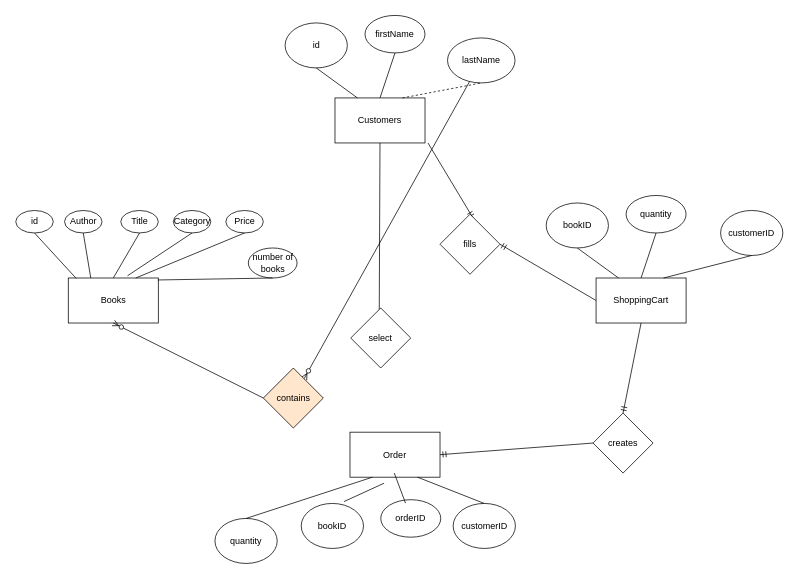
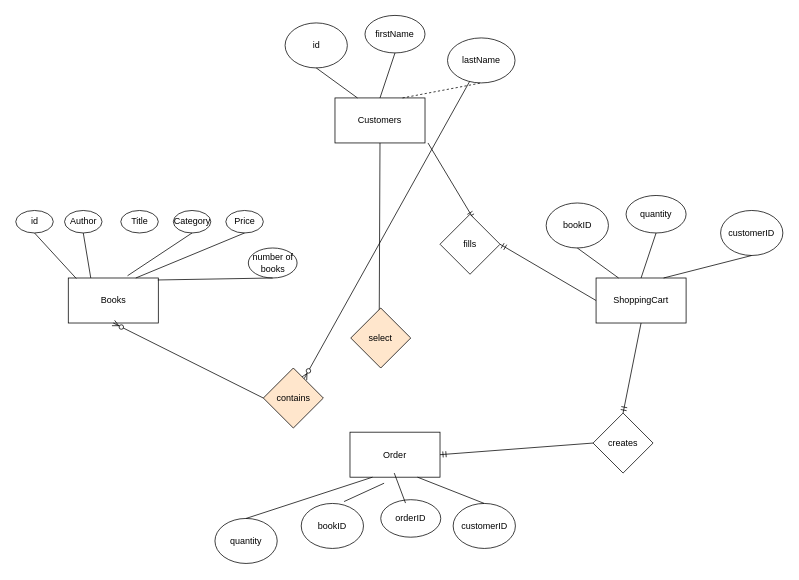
  <mxCell id="0" />
  <mxCell id="1" parent="0" />
  <mxCell id="2" value="Books" style="rounded=0;whiteSpace=wrap;html=1;" vertex="1" parent="1"><mxGeometry x="90.5" y="370" width="120" height="60" as="geometry" /></mxCell>
  <mxCell id="3" value="id" style="ellipse;whiteSpace=wrap;html=1;" vertex="1" parent="1"><mxGeometry x="20.5" y="280" width="50" height="30" as="geometry" /></mxCell>
  <mxCell id="4" value="Author&lt;br&gt;" style="ellipse;whiteSpace=wrap;html=1;" vertex="1" parent="1"><mxGeometry x="85.5" y="280" width="50" height="30" as="geometry" /></mxCell>
  <mxCell id="5" value="Price" style="ellipse;whiteSpace=wrap;html=1;" vertex="1" parent="1"><mxGeometry x="300.5" y="280" width="50" height="30" as="geometry" /></mxCell>
  <mxCell id="6" value="number of books" style="ellipse;whiteSpace=wrap;html=1;" vertex="1" parent="1"><mxGeometry x="330.5" y="330" width="65" height="40" as="geometry" /></mxCell>
  <mxCell id="7" value="Title" style="ellipse;whiteSpace=wrap;html=1;" vertex="1" parent="1"><mxGeometry x="160.5" y="280" width="50" height="30" as="geometry" /></mxCell>
  <mxCell id="8" value="Category" style="ellipse;whiteSpace=wrap;html=1;" vertex="1" parent="1"><mxGeometry x="230.5" y="280" width="50" height="30" as="geometry" /></mxCell>
  <mxCell id="9" value="" style="endArrow=none;html=1;entryX=0.5;entryY=1;entryDx=0;entryDy=0;exitX=0.089;exitY=0.011;exitDx=0;exitDy=0;exitPerimeter=0;" edge="1" parent="1" source="2" target="3"><mxGeometry width="50" height="50" relative="1" as="geometry"><mxPoint x="90.5" y="365" as="sourcePoint" /><mxPoint x="70.5" y="450" as="targetPoint" /></mxGeometry></mxCell>
  <mxCell id="10" value="" style="endArrow=none;html=1;entryX=0.5;entryY=1;entryDx=0;entryDy=0;exitX=0.25;exitY=0;exitDx=0;exitDy=0;" edge="1" parent="1" source="2" target="4"><mxGeometry width="50" height="50" relative="1" as="geometry"><mxPoint x="20.5" y="500" as="sourcePoint" /><mxPoint x="70.5" y="450" as="targetPoint" /></mxGeometry></mxCell>
- <mxCell id="11" value="" style="endArrow=none;html=1;entryX=0.5;entryY=1;entryDx=0;entryDy=0;exitX=0.5;exitY=0;exitDx=0;exitDy=0;" edge="1" parent="1" source="2" target="7"><mxGeometry width="50" height="50" relative="1" as="geometry"><mxPoint x="20.5" y="500" as="sourcePoint" /><mxPoint x="70.5" y="450" as="targetPoint" /></mxGeometry></mxCell>
  <mxCell id="12" value="" style="endArrow=none;html=1;entryX=0.5;entryY=1;entryDx=0;entryDy=0;" edge="1" parent="1" target="8"><mxGeometry width="50" height="50" relative="1" as="geometry"><mxPoint x="169.5" y="367" as="sourcePoint" /><mxPoint x="70.5" y="450" as="targetPoint" /></mxGeometry></mxCell>
  <mxCell id="13" value="" style="endArrow=none;html=1;entryX=0.5;entryY=1;entryDx=0;entryDy=0;exitX=0.75;exitY=0;exitDx=0;exitDy=0;" edge="1" parent="1" source="2" target="5"><mxGeometry width="50" height="50" relative="1" as="geometry"><mxPoint x="20.5" y="500" as="sourcePoint" /><mxPoint x="70.5" y="450" as="targetPoint" /></mxGeometry></mxCell>
  <mxCell id="14" value="" style="endArrow=none;html=1;entryX=0.5;entryY=1;entryDx=0;entryDy=0;exitX=0.994;exitY=0.044;exitDx=0;exitDy=0;exitPerimeter=0;" edge="1" parent="1" source="2" target="6"><mxGeometry width="50" height="50" relative="1" as="geometry"><mxPoint x="20.5" y="500" as="sourcePoint" /><mxPoint x="70.5" y="450" as="targetPoint" /></mxGeometry></mxCell>
  <mxCell id="15" value="Customers" style="rounded=0;whiteSpace=wrap;html=1;" vertex="1" parent="1"><mxGeometry x="446" y="130" width="120" height="60" as="geometry" /></mxCell>
  <mxCell id="16" value="lastName" style="ellipse;whiteSpace=wrap;html=1;" vertex="1" parent="1"><mxGeometry x="596" y="50" width="90" height="60" as="geometry" /></mxCell>
  <mxCell id="17" value="firstName" style="ellipse;whiteSpace=wrap;html=1;" vertex="1" parent="1"><mxGeometry x="486" y="20" width="80" height="50" as="geometry" /></mxCell>
  <mxCell id="18" value="id" style="ellipse;whiteSpace=wrap;html=1;" vertex="1" parent="1"><mxGeometry x="379.5" y="30" width="83" height="60" as="geometry" /></mxCell>
  <mxCell id="19" value="" style="endArrow=none;html=1;entryX=0.5;entryY=1;entryDx=0;entryDy=0;exitX=0.25;exitY=0;exitDx=0;exitDy=0;" edge="1" parent="1" source="15" target="18"><mxGeometry width="50" height="50" relative="1" as="geometry"><mxPoint x="76" y="260" as="sourcePoint" /><mxPoint x="126" y="210" as="targetPoint" /></mxGeometry></mxCell>
  <mxCell id="20" value="" style="endArrow=none;html=1;entryX=0.5;entryY=1;entryDx=0;entryDy=0;exitX=0.5;exitY=0;exitDx=0;exitDy=0;" edge="1" parent="1" source="15" target="17"><mxGeometry width="50" height="50" relative="1" as="geometry"><mxPoint x="76" y="260" as="sourcePoint" /><mxPoint x="126" y="210" as="targetPoint" /></mxGeometry></mxCell>
  <mxCell id="21" value="" style="endArrow=none;html=1;exitX=0.75;exitY=0;exitDx=0;exitDy=0;entryX=0.5;entryY=1;entryDx=0;entryDy=0;dashed=1;" edge="1" parent="1" source="15" target="16"><mxGeometry width="50" height="50" relative="1" as="geometry"><mxPoint x="76" y="260" as="sourcePoint" /><mxPoint x="631" y="140" as="targetPoint" /></mxGeometry></mxCell>
  <mxCell id="22" value="Order" style="rounded=0;whiteSpace=wrap;html=1;" vertex="1" parent="1"><mxGeometry x="466" y="575.5" width="120" height="60" as="geometry" /></mxCell>
  <mxCell id="23" value="orderID" style="ellipse;whiteSpace=wrap;html=1;" vertex="1" parent="1"><mxGeometry x="507" y="665.5" width="80" height="50" as="geometry" /></mxCell>
  <mxCell id="24" value="" style="endArrow=none;html=1;" edge="1" parent="1"><mxGeometry width="50" height="50" relative="1" as="geometry"><mxPoint x="525" y="630" as="sourcePoint" /><mxPoint x="540" y="670" as="targetPoint" /></mxGeometry></mxCell>
  <mxCell id="25" value="customerID" style="ellipse;whiteSpace=wrap;html=1;" vertex="1" parent="1"><mxGeometry x="603.5" y="670.5" width="83" height="60" as="geometry" /></mxCell>
  <mxCell id="26" value="bookID" style="ellipse;whiteSpace=wrap;html=1;" vertex="1" parent="1"><mxGeometry x="401" y="670.5" width="83" height="60" as="geometry" /></mxCell>
  <mxCell id="27" value="quantity" style="ellipse;whiteSpace=wrap;html=1;" vertex="1" parent="1"><mxGeometry x="286" y="690.5" width="83" height="60" as="geometry" /></mxCell>
  <mxCell id="28" value="" style="endArrow=none;html=1;entryX=0.688;entryY=-0.042;entryDx=0;entryDy=0;exitX=0.379;exitY=1.134;exitDx=0;exitDy=0;exitPerimeter=0;entryPerimeter=0;" edge="1" parent="1" source="22" target="26"><mxGeometry width="50" height="50" relative="1" as="geometry"><mxPoint x="474" y="760.5" as="sourcePoint" /><mxPoint x="334" y="860.5" as="targetPoint" /></mxGeometry></mxCell>
  <mxCell id="29" value="" style="endArrow=none;html=1;entryX=0.5;entryY=0;entryDx=0;entryDy=0;exitX=0.25;exitY=1;exitDx=0;exitDy=0;" edge="1" parent="1" source="22" target="27"><mxGeometry width="50" height="50" relative="1" as="geometry"><mxPoint x="284" y="910.5" as="sourcePoint" /><mxPoint x="334" y="860.5" as="targetPoint" /></mxGeometry></mxCell>
  <mxCell id="30" value="" style="endArrow=none;html=1;entryX=0.5;entryY=0;entryDx=0;entryDy=0;exitX=0.75;exitY=1;exitDx=0;exitDy=0;" edge="1" parent="1" source="22" target="25"><mxGeometry width="50" height="50" relative="1" as="geometry"><mxPoint x="604" y="760.5" as="sourcePoint" /><mxPoint x="334" y="860.5" as="targetPoint" /></mxGeometry></mxCell>
  <mxCell id="31" value="ShoppingCart" style="rounded=0;whiteSpace=wrap;html=1;" vertex="1" parent="1"><mxGeometry x="794" y="370" width="120" height="60" as="geometry" /></mxCell>
  <mxCell id="32" value="quantity" style="ellipse;whiteSpace=wrap;html=1;" vertex="1" parent="1"><mxGeometry x="834" y="260" width="80" height="50" as="geometry" /></mxCell>
  <mxCell id="33" value="bookID" style="ellipse;whiteSpace=wrap;html=1;" vertex="1" parent="1"><mxGeometry x="727.5" y="270" width="83" height="60" as="geometry" /></mxCell>
  <mxCell id="34" value="" style="endArrow=none;html=1;entryX=0.5;entryY=1;entryDx=0;entryDy=0;exitX=0.25;exitY=0;exitDx=0;exitDy=0;" edge="1" parent="1" source="31" target="33"><mxGeometry width="50" height="50" relative="1" as="geometry"><mxPoint x="424" y="500" as="sourcePoint" /><mxPoint x="474" y="450" as="targetPoint" /></mxGeometry></mxCell>
  <mxCell id="35" value="" style="endArrow=none;html=1;entryX=0.5;entryY=1;entryDx=0;entryDy=0;exitX=0.5;exitY=0;exitDx=0;exitDy=0;" edge="1" parent="1" source="31" target="32"><mxGeometry width="50" height="50" relative="1" as="geometry"><mxPoint x="424" y="500" as="sourcePoint" /><mxPoint x="474" y="450" as="targetPoint" /></mxGeometry></mxCell>
  <mxCell id="36" value="" style="endArrow=none;html=1;entryX=0.5;entryY=1;entryDx=0;entryDy=0;" edge="1" parent="1" target="15"><mxGeometry width="50" height="50" relative="1" as="geometry"><mxPoint x="505" y="420" as="sourcePoint" /><mxPoint x="80" y="770" as="targetPoint" /></mxGeometry></mxCell>
- <mxCell id="37" value="select" style="rhombus;whiteSpace=wrap;html=1;" vertex="1" parent="1"><mxGeometry x="467" y="410" width="80" height="80" as="geometry" /></mxCell>
+ <mxCell id="37" value="select" style="rhombus;whiteSpace=wrap;html=1;fillColor=#ffe6cc;" vertex="1" parent="1"><mxGeometry x="467" y="410" width="80" height="80" as="geometry" /></mxCell>
  <mxCell id="38" value="" style="endArrow=ERzeroToMany;html=1;entryX=0.5;entryY=1;entryDx=0;entryDy=0;exitX=0;exitY=0.5;exitDx=0;exitDy=0;startArrow=none;startFill=0;endFill=1;" edge="1" parent="1" source="40" target="2"><mxGeometry width="50" height="50" relative="1" as="geometry"><mxPoint x="660" y="560" as="sourcePoint" /><mxPoint x="180" y="770" as="targetPoint" /></mxGeometry></mxCell>
  <mxCell id="39" value="" style="endArrow=none;html=1;startArrow=ERzeroToMany;startFill=1;" edge="1" parent="1" source="40" target="16"><mxGeometry width="50" height="50" relative="1" as="geometry"><mxPoint x="310" y="550" as="sourcePoint" /><mxPoint x="180" y="770" as="targetPoint" /></mxGeometry></mxCell>
  <mxCell id="40" value="contains" style="rhombus;whiteSpace=wrap;html=1;fillColor=#ffe6cc;" vertex="1" parent="1"><mxGeometry x="350.5" y="490" width="80" height="80" as="geometry" /></mxCell>
  <mxCell id="41" value="" style="endArrow=none;html=1;entryX=0.5;entryY=1;entryDx=0;entryDy=0;startArrow=ERmandOne;startFill=0;" edge="1" parent="1" target="31"><mxGeometry width="50" height="50" relative="1" as="geometry"><mxPoint x="830" y="550" as="sourcePoint" /><mxPoint x="310" y="770" as="targetPoint" /></mxGeometry></mxCell>
  <mxCell id="42" value="creates" style="rhombus;whiteSpace=wrap;html=1;" vertex="1" parent="1"><mxGeometry x="790" y="550" width="80" height="80" as="geometry" /></mxCell>
  <mxCell id="43" value="" style="endArrow=none;html=1;entryX=0;entryY=0.5;entryDx=0;entryDy=0;exitX=1;exitY=0.5;exitDx=0;exitDy=0;startArrow=ERmandOne;startFill=0;" edge="1" parent="1" source="22" target="42"><mxGeometry width="50" height="50" relative="1" as="geometry"><mxPoint x="260" y="820" as="sourcePoint" /><mxPoint x="310" y="770" as="targetPoint" /></mxGeometry></mxCell>
  <mxCell id="44" value="" style="endArrow=none;html=1;entryX=1.033;entryY=1;entryDx=0;entryDy=0;entryPerimeter=0;startArrow=ERmandOne;startFill=0;" edge="1" parent="1" target="15"><mxGeometry width="50" height="50" relative="1" as="geometry"><mxPoint x="630" y="290" as="sourcePoint" /><mxPoint x="100" y="770" as="targetPoint" /></mxGeometry></mxCell>
  <mxCell id="45" value="fills" style="rhombus;whiteSpace=wrap;html=1;" vertex="1" parent="1"><mxGeometry x="586" y="285" width="80" height="80" as="geometry" /></mxCell>
  <mxCell id="46" value="" style="endArrow=none;html=1;entryX=0;entryY=0.5;entryDx=0;entryDy=0;exitX=1;exitY=0.5;exitDx=0;exitDy=0;startArrow=ERmandOne;startFill=0;" edge="1" parent="1" source="45" target="31"><mxGeometry width="50" height="50" relative="1" as="geometry"><mxPoint x="50" y="820" as="sourcePoint" /><mxPoint x="100" y="770" as="targetPoint" /></mxGeometry></mxCell>
  <mxCell id="47" value="customerID" style="ellipse;whiteSpace=wrap;html=1;" vertex="1" parent="1"><mxGeometry x="960" y="280" width="83" height="60" as="geometry" /></mxCell>
  <mxCell id="48" value="" style="endArrow=none;html=1;entryX=0.5;entryY=1;entryDx=0;entryDy=0;exitX=0.75;exitY=0;exitDx=0;exitDy=0;" edge="1" parent="1" source="31" target="47"><mxGeometry width="50" height="50" relative="1" as="geometry"><mxPoint x="220" y="820" as="sourcePoint" /><mxPoint x="270" y="770" as="targetPoint" /></mxGeometry></mxCell>
